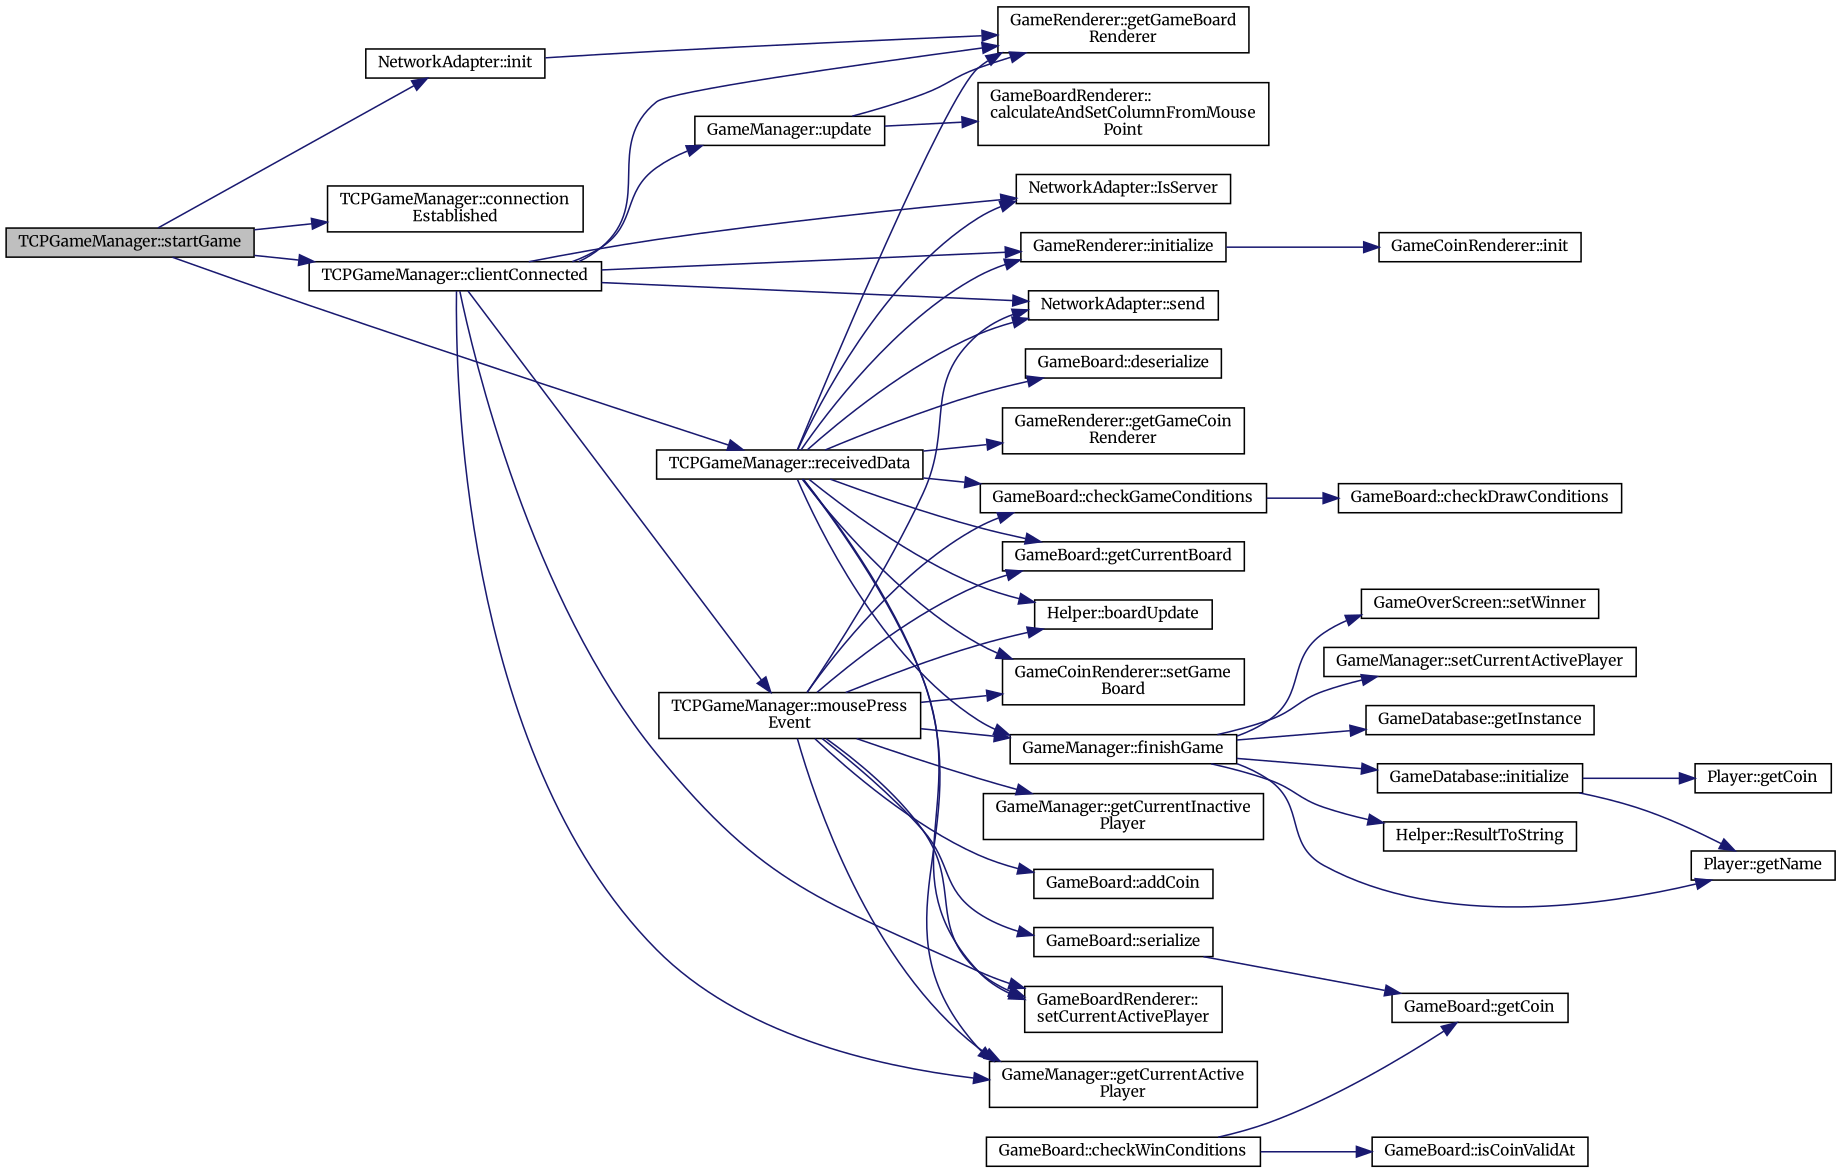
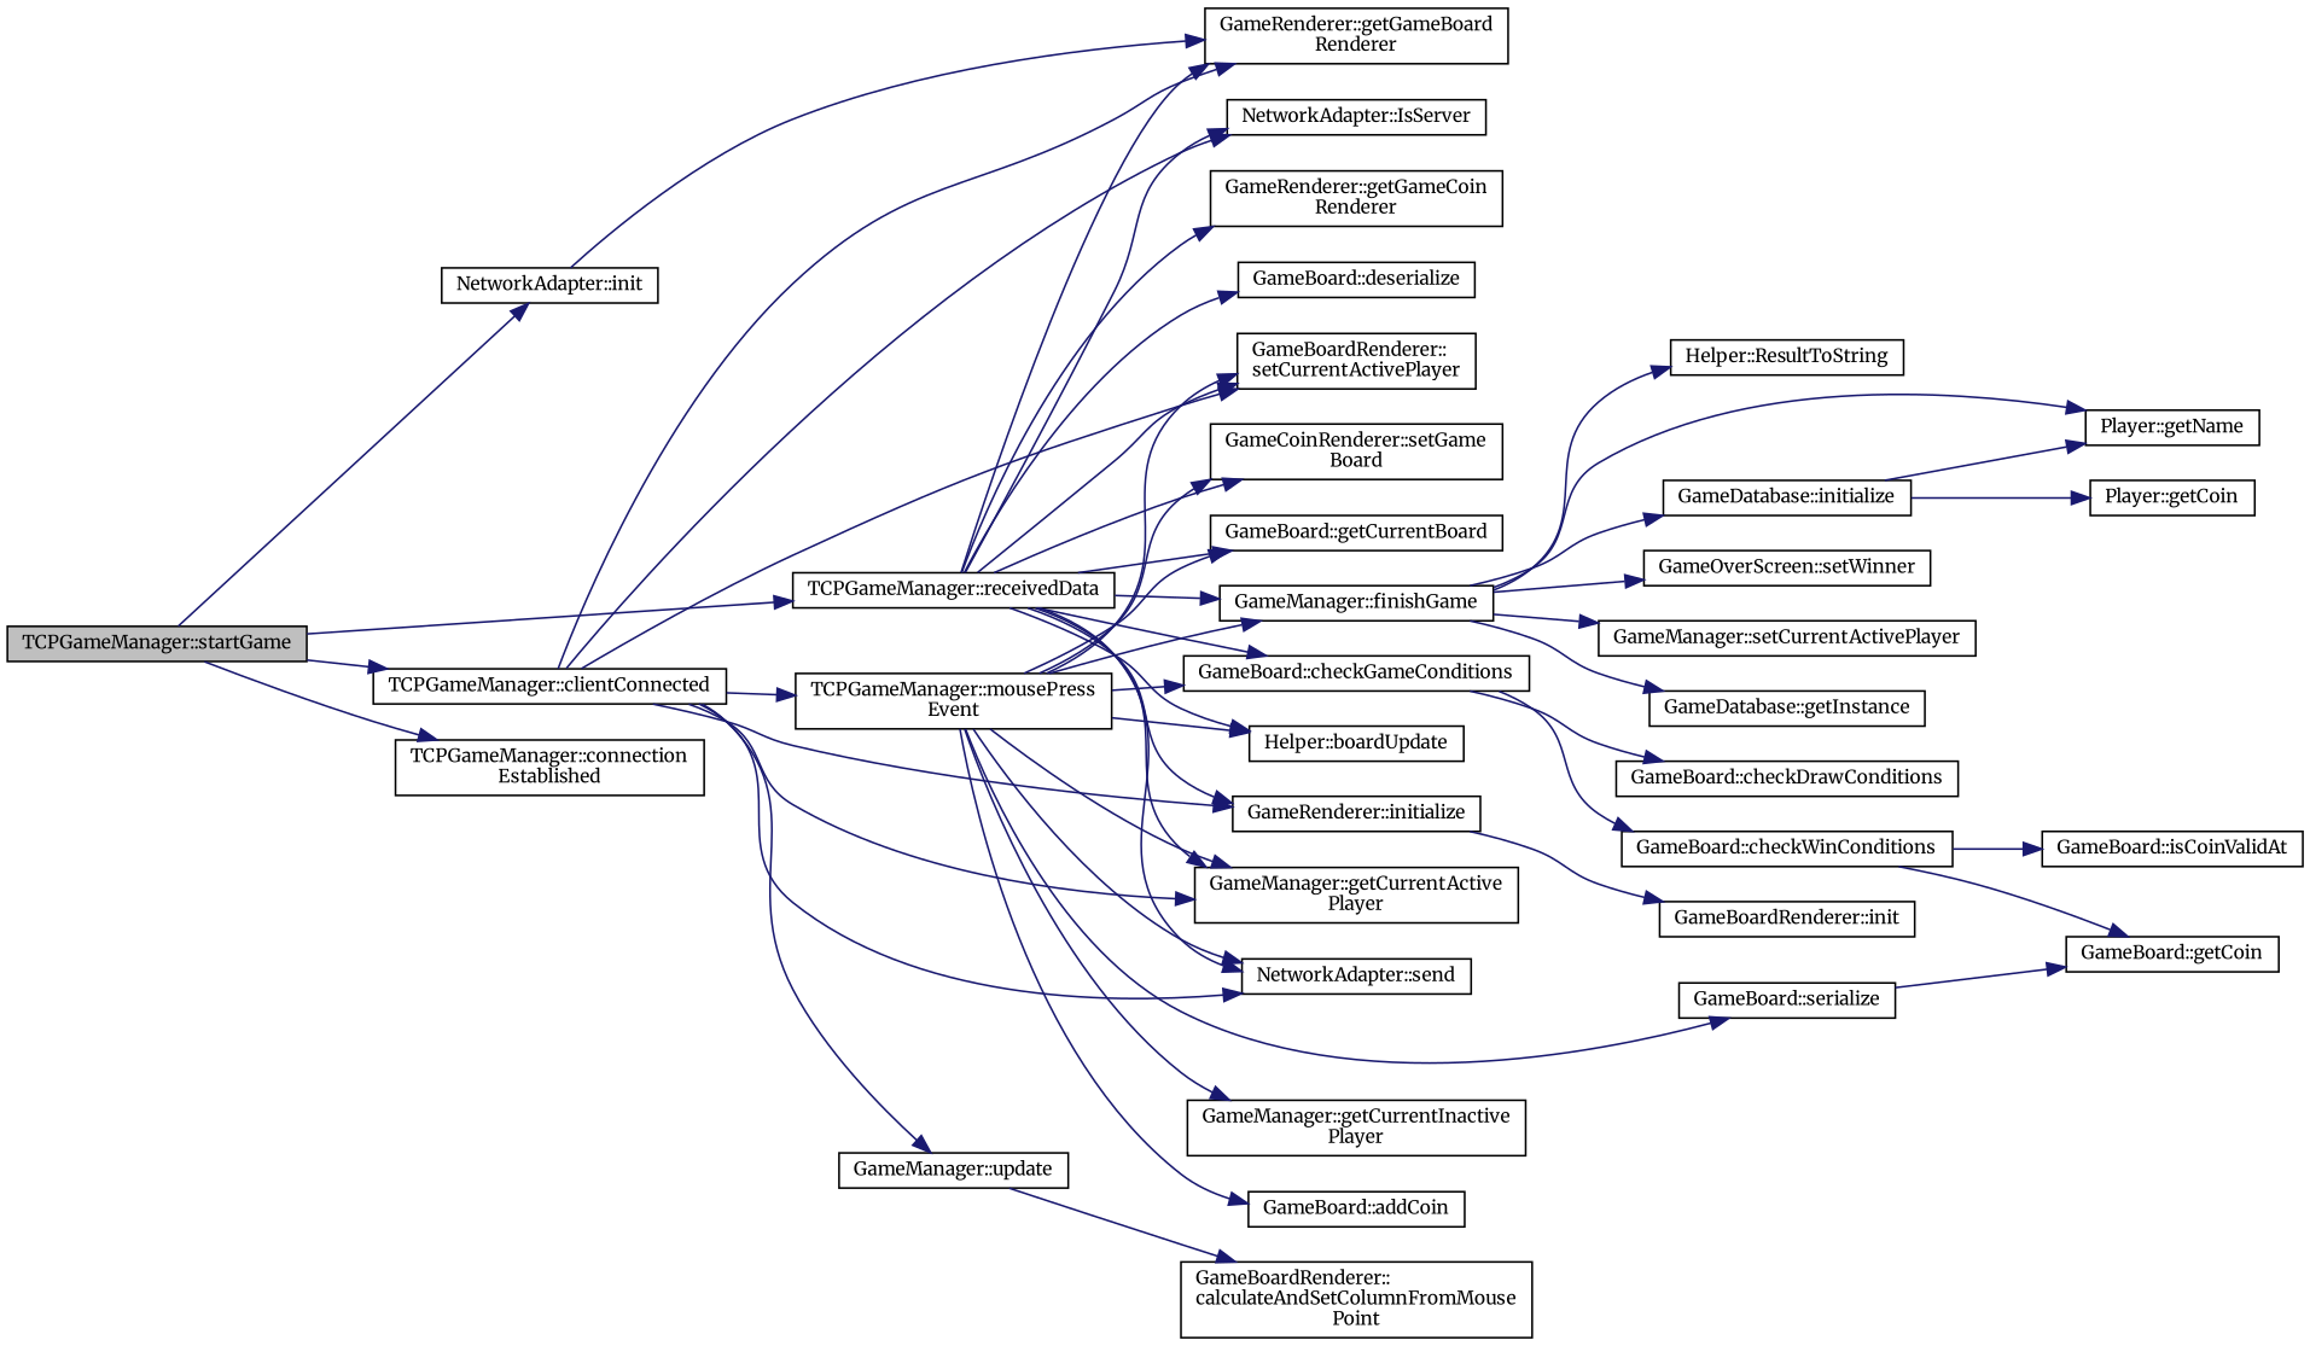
  digraph {
    fontname=Merriweather
    rankdir=LR
    node [color=black fillcolor=white fontname=Merriweather fontsize=10 shape=record style=filled]
    edge [color=midnightblue fontname=Merriweather fontsize=10 labelfontname=Helvetica labelfontsize=10 style=solid]
    n1 [fillcolor=grey75 fontcolor=black height=0.2 label="TCPGameManager::startGame" width=0.4]
    n2 [height=0.2 label="TCPGameManager::receivedData" width=0.4]
    n3 [height=0.2 label="TCPGameManager::connection\lEstablished" width=0.4]
    n4 [height=0.2 label="TCPGameManager::clientConnected" width=0.4]
    n5 [height=0.2 label="NetworkAdapter::init" width=0.4]
    n6 [height=0.2 label="NetworkAdapter::IsServer" width=0.4]
    n7 [height=0.2 label="NetworkAdapter::send" width=0.4]
    n8 [height=0.2 label="GameRenderer::initialize" width=0.4]
    n9 [height=0.2 label="GameRenderer::getGameBoard\lRenderer" width=0.4]
    n10 [height=0.2 label="GameBoardRenderer::\lsetCurrentActivePlayer" width=0.4]
    n11 [height=0.2 label="GameManager::getCurrentActive\lPlayer" width=0.4]
    n12 [height=0.2 label="Helper::boardUpdate" width=0.4]
    n13 [height=0.2 label="GameBoard::deserialize" width=0.4]
    n14 [height=0.2 label="GameRenderer::getGameCoin\lRenderer" width=0.4]
    n15 [height=0.2 label="GameCoinRenderer::setGame\lBoard" width=0.4]
    n16 [height=0.2 label="GameBoard::getCurrentBoard" width=0.4]
    n17 [height=0.2 label="GameBoard::checkGameConditions" width=0.4]
    n18 [height=0.2 label="GameManager::finishGame" width=0.4]
    n19 [height=0.2 label="TCPGameManager::mousePress\lEvent" width=0.4]
    n20 [height=0.2 label="GameManager::update" width=0.4]
-   n21 [height=0.2 label="GameCoinRenderer::init" width=0.4]
+   n21 [height=0.2 label="GameBoardRenderer::init" width=0.4]
    n22 [height=0.2 label="GameBoard::checkDrawConditions" width=0.4]
    n23 [height=0.2 label="GameBoard::checkWinConditions" width=0.4]
    n24 [height=0.2 label="Helper::ResultToString" width=0.4]
    n25 [height=0.2 label="Player::getName" width=0.4]
    n26 [height=0.2 label="GameOverScreen::setWinner" width=0.4]
    n27 [height=0.2 label="GameManager::setCurrentActivePlayer" width=0.4]
    n28 [height=0.2 label="GameDatabase::getInstance" width=0.4]
    n29 [height=0.2 label="GameDatabase::initialize" width=0.4]
    n30 [height=0.2 label="GameBoard::getCoin" width=0.4]
    n31 [height=0.2 label="GameBoard::isCoinValidAt" width=0.4]
    n32 [height=0.2 label="Player::getCoin" width=0.4]
    n33 [height=0.2 label="GameBoard::addCoin" width=0.4]
    n34 [height=0.2 label="GameBoard::serialize" width=0.4]
    n35 [height=0.2 label="GameManager::getCurrentInactive\lPlayer" width=0.4]
    n36 [height=0.2 label="GameBoardRenderer::\lcalculateAndSetColumnFromMouse\lPoint" width=0.4]
    n1 -> n2
    n1 -> n3
    n1 -> n4
    n1 -> n5
    n2 -> n6
    n2 -> n7
    n2 -> n8
    n2 -> n9
    n2 -> n10
    n2 -> n11
    n2 -> n12
    n2 -> n13
    n2 -> n14
    n2 -> n15
    n2 -> n16
    n2 -> n17
    n2 -> n18
    n4 -> n6
    n4 -> n7
    n4 -> n8
    n4 -> n9
    n4 -> n10
    n4 -> n11
    n4 -> n19
    n4 -> n20
    n5 -> n9
    n8 -> n21
    n17 -> n22
+   n17 -> n23
    n18 -> n24
    n18 -> n25
    n18 -> n26
    n18 -> n27
    n18 -> n28
    n18 -> n29
    n19 -> n7
    n19 -> n10
    n19 -> n11
    n19 -> n12
    n19 -> n15
    n19 -> n16
    n19 -> n17
    n19 -> n18
    n19 -> n33
    n19 -> n34
    n19 -> n35
-   n20 -> n9
    n20 -> n36
    n23 -> n30
    n23 -> n31
    n29 -> n25
    n29 -> n32
    n34 -> n30
  }
